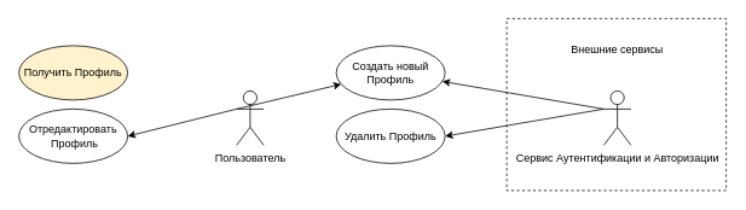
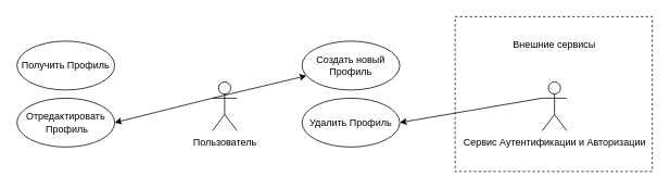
  <mxCell id="0" />
  <mxCell id="1" parent="0" />
  <mxCell id="2" style="rounded=0;orthogonalLoop=1;jettySize=auto;html=1;exitX=0;exitY=0.333;exitDx=0;exitDy=0;exitPerimeter=0;" parent="1" source="4" target="12" edge="1"><mxGeometry relative="1" as="geometry" /></mxCell>
  <mxCell id="3" style="rounded=0;orthogonalLoop=1;jettySize=auto;html=1;exitX=0;exitY=0.333;exitDx=0;exitDy=0;exitPerimeter=0;entryX=1;entryY=0.5;entryDx=0;entryDy=0;" parent="1" source="4" target="5" edge="1"><mxGeometry relative="1" as="geometry" /></mxCell>
  <mxCell id="4" value="Пользователь" style="shape=umlActor;verticalLabelPosition=bottom;verticalAlign=top;html=1;outlineConnect=0;" parent="1" vertex="1"><mxGeometry x="260" y="100" width="30" height="60" as="geometry" /></mxCell>
  <mxCell id="5" value="Отредактировать&lt;br&gt;&lt;div&gt;&lt;span style=&quot;color: rgba(0, 0, 0, 0); font-family: monospace; font-size: 0px; text-align: start; text-wrap-mode: nowrap; background-color: transparent;&quot;&gt;%3CmxGraphModel%3E%3Croot%3E%3CmxCell%20id%3D%220%22%2F%3E%3CmxCell%20id%3D%221%22%20parent%3D%220%22%2F%3E%3CmxCell%20id%3D%222%22%20value%3D%22%D0%A1%D0%BE%D0%B7%D0%B4%D0%B0%D1%82%D1%8C%20%D1%84%D0%B0%D0%BA%D1%82%20%D0%BF%D1%80%D0%B8%D1%85%D0%BE%D0%B4%D0%B0%20%D0%BA%D0%BD%D0%B8%D0%B3%D0%B8%22%20style%3D%22ellipse%3BwhiteSpace%3Dwrap%3Bhtml%3D1%3B%22%20vertex%3D%221%22%20parent%3D%221%22%3E%3CmxGeometry%20x%3D%22620%22%20y%3D%22410%22%20width%3D%22120%22%20height%3D%2280%22%20as%3D%22geometry%22%2F%3E%3C%2FmxCell%3E%3C%2Froot%3E%3C%2FmxGraphModel%3E&lt;/span&gt;&amp;nbsp;Профиль&lt;/div&gt;" style="ellipse;whiteSpace=wrap;html=1;" parent="1" vertex="1"><mxGeometry x="20" y="120" width="120" height="60" as="geometry" /></mxCell>
- <mxCell id="6" value="Получить&lt;span style=&quot;background-color: transparent; color: light-dark(rgb(0, 0, 0), rgb(255, 255, 255));&quot;&gt;&amp;nbsp;Профиль&lt;/span&gt;" style="ellipse;whiteSpace=wrap;html=1;fillColor=#fff2cc;" parent="1" vertex="1"><mxGeometry x="20" y="50" width="120" height="60" as="geometry" /></mxCell>
+ <mxCell id="6" value="Получить&lt;span style=&quot;background-color: transparent; color: light-dark(rgb(0, 0, 0), rgb(255, 255, 255));&quot;&gt;&amp;nbsp;Профиль&lt;/span&gt;" style="ellipse;whiteSpace=wrap;html=1;" parent="1" vertex="1"><mxGeometry x="20" y="50" width="120" height="60" as="geometry" /></mxCell>
  <mxCell id="7" value="" style="whiteSpace=wrap;html=1;dashed=1;" parent="1" vertex="1"><mxGeometry x="558" y="20" width="242" height="190" as="geometry" /></mxCell>
  <mxCell id="8" value="Внешние сервисы" style="text;html=1;align=center;verticalAlign=middle;whiteSpace=wrap;rounded=0;" parent="1" vertex="1"><mxGeometry x="595" y="40" width="170" height="30" as="geometry" /></mxCell>
- <mxCell id="9" style="rounded=0;orthogonalLoop=1;jettySize=auto;html=1;exitX=0;exitY=0.333;exitDx=0;exitDy=0;exitPerimeter=0;" parent="1" source="11" target="12" edge="1"><mxGeometry relative="1" as="geometry" /></mxCell>
  <mxCell id="10" style="rounded=0;orthogonalLoop=1;jettySize=auto;html=1;exitX=0;exitY=0.333;exitDx=0;exitDy=0;exitPerimeter=0;entryX=1;entryY=0.5;entryDx=0;entryDy=0;" parent="1" source="11" target="13" edge="1"><mxGeometry relative="1" as="geometry" /></mxCell>
  <mxCell id="11" value="Сервис Аутентификации и Авторизации" style="shape=umlActor;verticalLabelPosition=bottom;verticalAlign=top;html=1;outlineConnect=0;" parent="1" vertex="1"><mxGeometry x="665" y="100" width="30" height="60" as="geometry" /></mxCell>
  <mxCell id="12" value="Создать новый Профиль" style="ellipse;whiteSpace=wrap;html=1;" parent="1" vertex="1"><mxGeometry x="370" y="50" width="120" height="60" as="geometry" /></mxCell>
  <mxCell id="13" value="Удалить Профиль" style="ellipse;whiteSpace=wrap;html=1;" parent="1" vertex="1"><mxGeometry x="370" y="120" width="120" height="60" as="geometry" /></mxCell>
  <mxCell id="14" style="edgeStyle=orthogonalEdgeStyle;rounded=0;orthogonalLoop=1;jettySize=auto;html=1;exitX=0.5;exitY=1;exitDx=0;exitDy=0;" parent="1" source="7" target="7" edge="1"><mxGeometry relative="1" as="geometry" /></mxCell>
